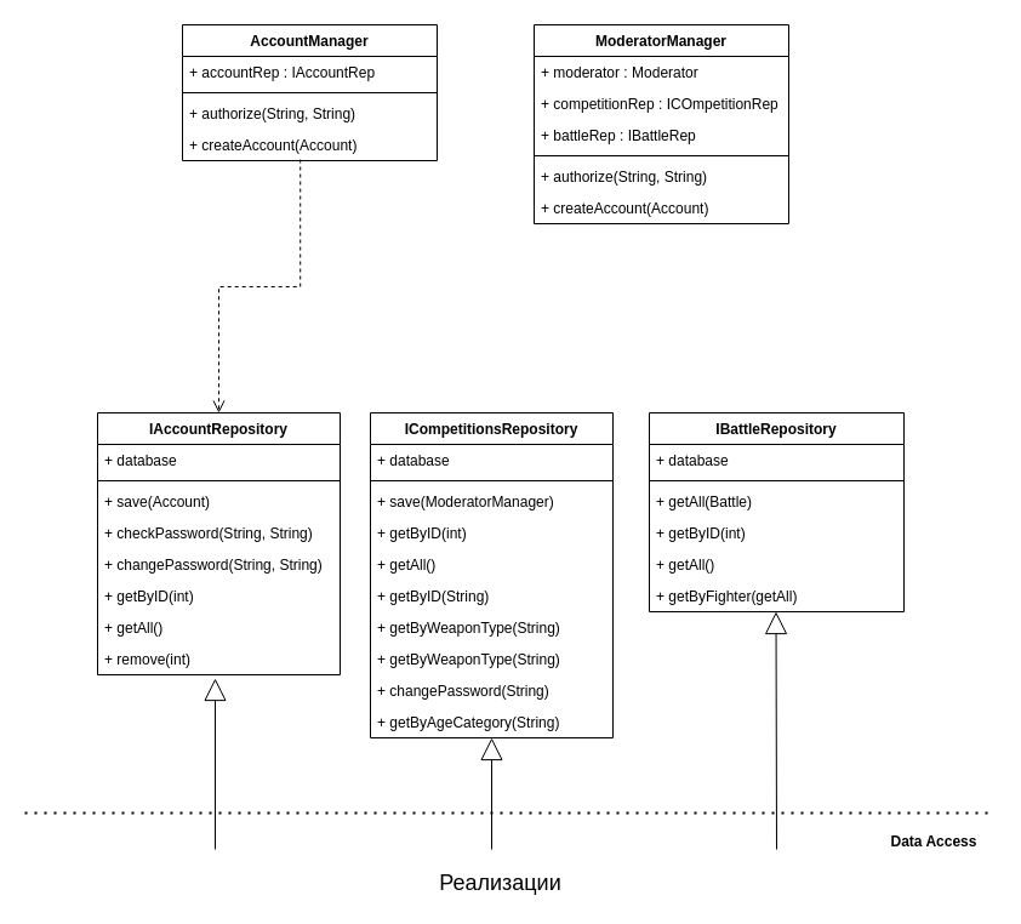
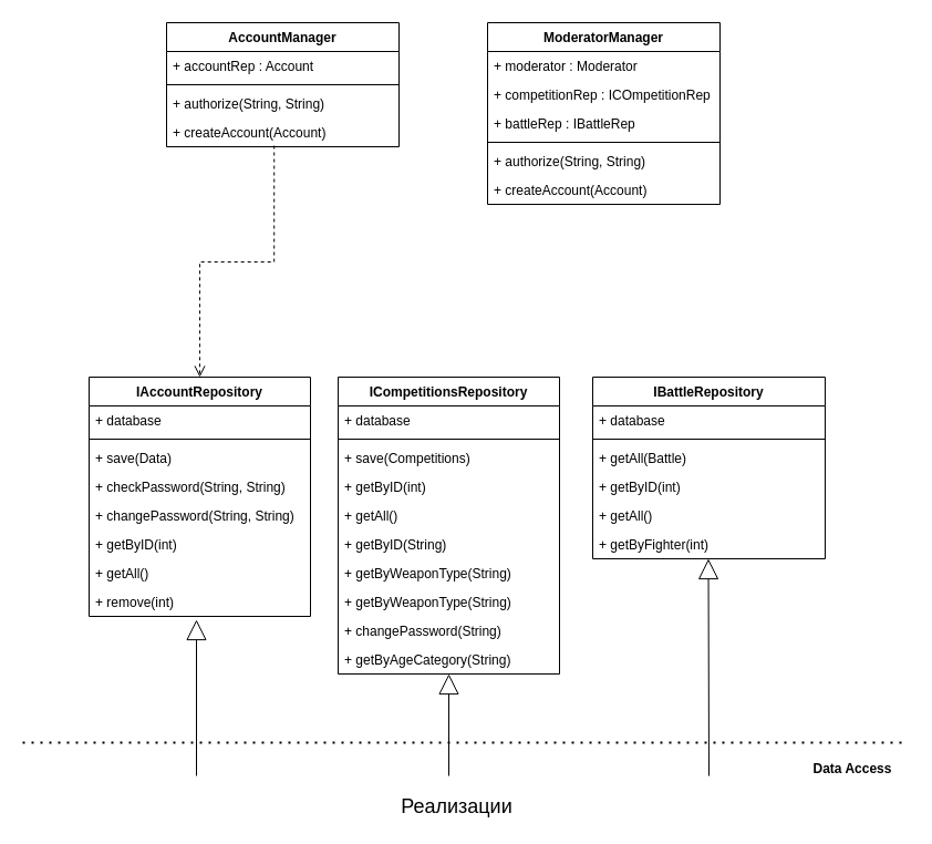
  <mxCell id="0" />
  <mxCell id="1" parent="0" />
  <mxCell id="2" value="" style="endArrow=none;dashed=1;html=1;dashPattern=1 3;strokeWidth=2;rounded=0;" edge="1" parent="1"><mxGeometry width="50" height="50" relative="1" as="geometry"><mxPoint x="20" y="670" as="sourcePoint" /><mxPoint x="820" y="670" as="targetPoint" /></mxGeometry></mxCell>
  <mxCell id="3" value="Data Access" style="text;align=center;fontStyle=1;verticalAlign=middle;spacingLeft=3;spacingRight=3;strokeColor=none;rotatable=0;points=[[0,0.5],[1,0.5]];portConstraint=eastwest;fontSize=12;" vertex="1" parent="1"><mxGeometry x="730" y="680" width="80" height="26" as="geometry" /></mxCell>
  <mxCell id="4" value="Реализации" style="text;strokeColor=none;fillColor=none;align=center;verticalAlign=top;spacingLeft=4;spacingRight=4;overflow=hidden;rotatable=0;points=[[0,0.5],[1,0.5]];portConstraint=eastwest;fontSize=18;" vertex="1" parent="1"><mxGeometry x="320" y="710" width="185" height="30" as="geometry" /></mxCell>
  <mxCell id="5" value="IAccountRepository" style="swimlane;fontStyle=1;align=center;verticalAlign=top;childLayout=stackLayout;horizontal=1;startSize=26;horizontalStack=0;resizeParent=1;resizeParentMax=0;resizeLast=0;collapsible=1;marginBottom=0;" vertex="1" parent="1"><mxGeometry x="80" y="340" width="200" height="216" as="geometry" /></mxCell>
  <mxCell id="6" value="+ database" style="text;strokeColor=none;fillColor=none;align=left;verticalAlign=top;spacingLeft=4;spacingRight=4;overflow=hidden;rotatable=0;points=[[0,0.5],[1,0.5]];portConstraint=eastwest;" vertex="1" parent="5"><mxGeometry y="26" width="200" height="26" as="geometry" /></mxCell>
  <mxCell id="7" value="" style="line;strokeWidth=1;fillColor=none;align=left;verticalAlign=middle;spacingTop=-1;spacingLeft=3;spacingRight=3;rotatable=0;labelPosition=right;points=[];portConstraint=eastwest;" vertex="1" parent="5"><mxGeometry y="52" width="200" height="8" as="geometry" /></mxCell>
- <mxCell id="8" value="+ save(Account)" style="text;strokeColor=none;fillColor=none;align=left;verticalAlign=top;spacingLeft=4;spacingRight=4;overflow=hidden;rotatable=0;points=[[0,0.5],[1,0.5]];portConstraint=eastwest;" vertex="1" parent="5"><mxGeometry y="60" width="200" height="26" as="geometry" /></mxCell>
+ <mxCell id="8" value="+ save(Data)" style="text;strokeColor=none;fillColor=none;align=left;verticalAlign=top;spacingLeft=4;spacingRight=4;overflow=hidden;rotatable=0;points=[[0,0.5],[1,0.5]];portConstraint=eastwest;" vertex="1" parent="5"><mxGeometry y="60" width="200" height="26" as="geometry" /></mxCell>
  <mxCell id="9" value="+ checkPassword(String, String)" style="text;strokeColor=none;fillColor=none;align=left;verticalAlign=top;spacingLeft=4;spacingRight=4;overflow=hidden;rotatable=0;points=[[0,0.5],[1,0.5]];portConstraint=eastwest;" vertex="1" parent="5"><mxGeometry y="86" width="200" height="26" as="geometry" /></mxCell>
  <mxCell id="10" value="+ changePassword(String, String)" style="text;strokeColor=none;fillColor=none;align=left;verticalAlign=top;spacingLeft=4;spacingRight=4;overflow=hidden;rotatable=0;points=[[0,0.5],[1,0.5]];portConstraint=eastwest;" vertex="1" parent="5"><mxGeometry y="112" width="200" height="26" as="geometry" /></mxCell>
  <mxCell id="11" value="+ getByID(int)" style="text;strokeColor=none;fillColor=none;align=left;verticalAlign=top;spacingLeft=4;spacingRight=4;overflow=hidden;rotatable=0;points=[[0,0.5],[1,0.5]];portConstraint=eastwest;" vertex="1" parent="5"><mxGeometry y="138" width="200" height="26" as="geometry" /></mxCell>
  <mxCell id="12" value="+ getAll()" style="text;strokeColor=none;fillColor=none;align=left;verticalAlign=top;spacingLeft=4;spacingRight=4;overflow=hidden;rotatable=0;points=[[0,0.5],[1,0.5]];portConstraint=eastwest;" vertex="1" parent="5"><mxGeometry y="164" width="200" height="26" as="geometry" /></mxCell>
  <mxCell id="13" value="+ remove(int)" style="text;strokeColor=none;fillColor=none;align=left;verticalAlign=top;spacingLeft=4;spacingRight=4;overflow=hidden;rotatable=0;points=[[0,0.5],[1,0.5]];portConstraint=eastwest;" vertex="1" parent="5"><mxGeometry y="190" width="200" height="26" as="geometry" /></mxCell>
  <mxCell id="14" value="ICompetitionsRepository" style="swimlane;fontStyle=1;align=center;verticalAlign=top;childLayout=stackLayout;horizontal=1;startSize=26;horizontalStack=0;resizeParent=1;resizeParentMax=0;resizeLast=0;collapsible=1;marginBottom=0;" vertex="1" parent="1"><mxGeometry x="305" y="340" width="200" height="268" as="geometry" /></mxCell>
  <mxCell id="15" value="+ database" style="text;strokeColor=none;fillColor=none;align=left;verticalAlign=top;spacingLeft=4;spacingRight=4;overflow=hidden;rotatable=0;points=[[0,0.5],[1,0.5]];portConstraint=eastwest;" vertex="1" parent="14"><mxGeometry y="26" width="200" height="26" as="geometry" /></mxCell>
  <mxCell id="16" value="" style="line;strokeWidth=1;fillColor=none;align=left;verticalAlign=middle;spacingTop=-1;spacingLeft=3;spacingRight=3;rotatable=0;labelPosition=right;points=[];portConstraint=eastwest;" vertex="1" parent="14"><mxGeometry y="52" width="200" height="8" as="geometry" /></mxCell>
- <mxCell id="17" value="+ save(ModeratorManager)" style="text;strokeColor=none;fillColor=none;align=left;verticalAlign=top;spacingLeft=4;spacingRight=4;overflow=hidden;rotatable=0;points=[[0,0.5],[1,0.5]];portConstraint=eastwest;" vertex="1" parent="14"><mxGeometry y="60" width="200" height="26" as="geometry" /></mxCell>
+ <mxCell id="17" value="+ save(Competitions)" style="text;strokeColor=none;fillColor=none;align=left;verticalAlign=top;spacingLeft=4;spacingRight=4;overflow=hidden;rotatable=0;points=[[0,0.5],[1,0.5]];portConstraint=eastwest;" vertex="1" parent="14"><mxGeometry y="60" width="200" height="26" as="geometry" /></mxCell>
  <mxCell id="18" value="+ getByID(int)" style="text;strokeColor=none;fillColor=none;align=left;verticalAlign=top;spacingLeft=4;spacingRight=4;overflow=hidden;rotatable=0;points=[[0,0.5],[1,0.5]];portConstraint=eastwest;" vertex="1" parent="14"><mxGeometry y="86" width="200" height="26" as="geometry" /></mxCell>
  <mxCell id="19" value="+ getAll()" style="text;strokeColor=none;fillColor=none;align=left;verticalAlign=top;spacingLeft=4;spacingRight=4;overflow=hidden;rotatable=0;points=[[0,0.5],[1,0.5]];portConstraint=eastwest;" vertex="1" parent="14"><mxGeometry y="112" width="200" height="26" as="geometry" /></mxCell>
  <mxCell id="20" value="+ getByID(String)" style="text;strokeColor=none;fillColor=none;align=left;verticalAlign=top;spacingLeft=4;spacingRight=4;overflow=hidden;rotatable=0;points=[[0,0.5],[1,0.5]];portConstraint=eastwest;" vertex="1" parent="14"><mxGeometry y="138" width="200" height="26" as="geometry" /></mxCell>
  <mxCell id="21" value="+ getByWeaponType(String)" style="text;strokeColor=none;fillColor=none;align=left;verticalAlign=top;spacingLeft=4;spacingRight=4;overflow=hidden;rotatable=0;points=[[0,0.5],[1,0.5]];portConstraint=eastwest;" vertex="1" parent="14"><mxGeometry y="164" width="200" height="26" as="geometry" /></mxCell>
  <mxCell id="22" value="+ getByWeaponType(String)" style="text;strokeColor=none;fillColor=none;align=left;verticalAlign=top;spacingLeft=4;spacingRight=4;overflow=hidden;rotatable=0;points=[[0,0.5],[1,0.5]];portConstraint=eastwest;" vertex="1" parent="14"><mxGeometry y="190" width="200" height="26" as="geometry" /></mxCell>
  <mxCell id="23" value="+ changePassword(String)" style="text;strokeColor=none;fillColor=none;align=left;verticalAlign=top;spacingLeft=4;spacingRight=4;overflow=hidden;rotatable=0;points=[[0,0.5],[1,0.5]];portConstraint=eastwest;" vertex="1" parent="14"><mxGeometry y="216" width="200" height="26" as="geometry" /></mxCell>
  <mxCell id="24" value="+ getByAgeCategory(String)" style="text;strokeColor=none;fillColor=none;align=left;verticalAlign=top;spacingLeft=4;spacingRight=4;overflow=hidden;rotatable=0;points=[[0,0.5],[1,0.5]];portConstraint=eastwest;" vertex="1" parent="14"><mxGeometry y="242" width="200" height="26" as="geometry" /></mxCell>
  <mxCell id="25" value="IBattleRepository" style="swimlane;fontStyle=1;align=center;verticalAlign=top;childLayout=stackLayout;horizontal=1;startSize=26;horizontalStack=0;resizeParent=1;resizeParentMax=0;resizeLast=0;collapsible=1;marginBottom=0;" vertex="1" parent="1"><mxGeometry x="535" y="340" width="210" height="164" as="geometry" /></mxCell>
  <mxCell id="26" value="+ database" style="text;strokeColor=none;fillColor=none;align=left;verticalAlign=top;spacingLeft=4;spacingRight=4;overflow=hidden;rotatable=0;points=[[0,0.5],[1,0.5]];portConstraint=eastwest;" vertex="1" parent="25"><mxGeometry y="26" width="210" height="26" as="geometry" /></mxCell>
  <mxCell id="27" value="" style="line;strokeWidth=1;fillColor=none;align=left;verticalAlign=middle;spacingTop=-1;spacingLeft=3;spacingRight=3;rotatable=0;labelPosition=right;points=[];portConstraint=eastwest;" vertex="1" parent="25"><mxGeometry y="52" width="210" height="8" as="geometry" /></mxCell>
  <mxCell id="28" value="+ getAll(Battle)" style="text;strokeColor=none;fillColor=none;align=left;verticalAlign=top;spacingLeft=4;spacingRight=4;overflow=hidden;rotatable=0;points=[[0,0.5],[1,0.5]];portConstraint=eastwest;" vertex="1" parent="25"><mxGeometry y="60" width="210" height="26" as="geometry" /></mxCell>
  <mxCell id="29" value="+ getByID(int)" style="text;strokeColor=none;fillColor=none;align=left;verticalAlign=top;spacingLeft=4;spacingRight=4;overflow=hidden;rotatable=0;points=[[0,0.5],[1,0.5]];portConstraint=eastwest;" vertex="1" parent="25"><mxGeometry y="86" width="210" height="26" as="geometry" /></mxCell>
  <mxCell id="30" value="+ getAll()" style="text;strokeColor=none;fillColor=none;align=left;verticalAlign=top;spacingLeft=4;spacingRight=4;overflow=hidden;rotatable=0;points=[[0,0.5],[1,0.5]];portConstraint=eastwest;" vertex="1" parent="25"><mxGeometry y="112" width="210" height="26" as="geometry" /></mxCell>
- <mxCell id="31" value="+ getByFighter(getAll)" style="text;strokeColor=none;fillColor=none;align=left;verticalAlign=top;spacingLeft=4;spacingRight=4;overflow=hidden;rotatable=0;points=[[0,0.5],[1,0.5]];portConstraint=eastwest;" vertex="1" parent="25"><mxGeometry y="138" width="210" height="26" as="geometry" /></mxCell>
+ <mxCell id="31" value="+ getByFighter(int)" style="text;strokeColor=none;fillColor=none;align=left;verticalAlign=top;spacingLeft=4;spacingRight=4;overflow=hidden;rotatable=0;points=[[0,0.5],[1,0.5]];portConstraint=eastwest;" vertex="1" parent="25"><mxGeometry y="138" width="210" height="26" as="geometry" /></mxCell>
  <mxCell id="32" value="" style="endArrow=block;endSize=16;endFill=0;html=1;rounded=0;entryX=0.485;entryY=1.115;entryDx=0;entryDy=0;entryPerimeter=0;" edge="1" parent="1" target="13"><mxGeometry width="160" relative="1" as="geometry"><mxPoint x="177" y="700" as="sourcePoint" /><mxPoint x="500" y="520" as="targetPoint" /></mxGeometry></mxCell>
  <mxCell id="33" value="" style="endArrow=block;endSize=16;endFill=0;html=1;rounded=0;" edge="1" parent="1" target="24"><mxGeometry width="160" relative="1" as="geometry"><mxPoint x="405" y="700" as="sourcePoint" /><mxPoint x="405" y="610" as="targetPoint" /></mxGeometry></mxCell>
  <mxCell id="34" value="" style="endArrow=block;endSize=16;endFill=0;html=1;rounded=0;entryX=0.485;entryY=1.115;entryDx=0;entryDy=0;entryPerimeter=0;" edge="1" parent="1"><mxGeometry width="160" relative="1" as="geometry"><mxPoint x="640" y="700" as="sourcePoint" /><mxPoint x="639.5" y="504" as="targetPoint" /></mxGeometry></mxCell>
  <mxCell id="35" value="AccountManager" style="swimlane;fontStyle=1;align=center;verticalAlign=top;childLayout=stackLayout;horizontal=1;startSize=26;horizontalStack=0;resizeParent=1;resizeParentMax=0;resizeLast=0;collapsible=1;marginBottom=0;" vertex="1" parent="1"><mxGeometry x="150" y="20" width="210" height="112" as="geometry" /></mxCell>
- <mxCell id="36" value="+ accountRep : IAccountRep" style="text;strokeColor=none;fillColor=none;align=left;verticalAlign=top;spacingLeft=4;spacingRight=4;overflow=hidden;rotatable=0;points=[[0,0.5],[1,0.5]];portConstraint=eastwest;" vertex="1" parent="35"><mxGeometry y="26" width="210" height="26" as="geometry" /></mxCell>
+ <mxCell id="36" value="+ accountRep : Account" style="text;strokeColor=none;fillColor=none;align=left;verticalAlign=top;spacingLeft=4;spacingRight=4;overflow=hidden;rotatable=0;points=[[0,0.5],[1,0.5]];portConstraint=eastwest;" vertex="1" parent="35"><mxGeometry y="26" width="210" height="26" as="geometry" /></mxCell>
  <mxCell id="37" value="" style="line;strokeWidth=1;fillColor=none;align=left;verticalAlign=middle;spacingTop=-1;spacingLeft=3;spacingRight=3;rotatable=0;labelPosition=right;points=[];portConstraint=eastwest;" vertex="1" parent="35"><mxGeometry y="52" width="210" height="8" as="geometry" /></mxCell>
  <mxCell id="38" value="+ authorize(String, String)" style="text;strokeColor=none;fillColor=none;align=left;verticalAlign=top;spacingLeft=4;spacingRight=4;overflow=hidden;rotatable=0;points=[[0,0.5],[1,0.5]];portConstraint=eastwest;" vertex="1" parent="35"><mxGeometry y="60" width="210" height="26" as="geometry" /></mxCell>
  <mxCell id="39" value="+ createAccount(Account) " style="text;strokeColor=none;fillColor=none;align=left;verticalAlign=top;spacingLeft=4;spacingRight=4;overflow=hidden;rotatable=0;points=[[0,0.5],[1,0.5]];portConstraint=eastwest;" vertex="1" parent="35"><mxGeometry y="86" width="210" height="26" as="geometry" /></mxCell>
  <mxCell id="40" value="" style="html=1;verticalAlign=bottom;endArrow=open;dashed=1;endSize=8;rounded=0;exitX=0.463;exitY=0.962;exitDx=0;exitDy=0;exitPerimeter=0;entryX=0.5;entryY=0;entryDx=0;entryDy=0;edgeStyle=orthogonalEdgeStyle;" edge="1" parent="1" source="39" target="5"><mxGeometry relative="1" as="geometry"><mxPoint x="460" y="310" as="sourcePoint" /><mxPoint x="380" y="310" as="targetPoint" /></mxGeometry></mxCell>
  <mxCell id="41" value="ModeratorManager" style="swimlane;fontStyle=1;align=center;verticalAlign=top;childLayout=stackLayout;horizontal=1;startSize=26;horizontalStack=0;resizeParent=1;resizeParentMax=0;resizeLast=0;collapsible=1;marginBottom=0;" vertex="1" parent="1"><mxGeometry x="440" y="20" width="210" height="164" as="geometry" /></mxCell>
  <mxCell id="42" value="+ moderator : Moderator" style="text;strokeColor=none;fillColor=none;align=left;verticalAlign=top;spacingLeft=4;spacingRight=4;overflow=hidden;rotatable=0;points=[[0,0.5],[1,0.5]];portConstraint=eastwest;" vertex="1" parent="41"><mxGeometry y="26" width="210" height="26" as="geometry" /></mxCell>
  <mxCell id="43" value="+ competitionRep : ICOmpetitionRep" style="text;strokeColor=none;fillColor=none;align=left;verticalAlign=top;spacingLeft=4;spacingRight=4;overflow=hidden;rotatable=0;points=[[0,0.5],[1,0.5]];portConstraint=eastwest;" vertex="1" parent="41"><mxGeometry y="52" width="210" height="26" as="geometry" /></mxCell>
  <mxCell id="44" value="+ battleRep : IBattleRep" style="text;strokeColor=none;fillColor=none;align=left;verticalAlign=top;spacingLeft=4;spacingRight=4;overflow=hidden;rotatable=0;points=[[0,0.5],[1,0.5]];portConstraint=eastwest;" vertex="1" parent="41"><mxGeometry y="78" width="210" height="26" as="geometry" /></mxCell>
  <mxCell id="45" value="" style="line;strokeWidth=1;fillColor=none;align=left;verticalAlign=middle;spacingTop=-1;spacingLeft=3;spacingRight=3;rotatable=0;labelPosition=right;points=[];portConstraint=eastwest;" vertex="1" parent="41"><mxGeometry y="104" width="210" height="8" as="geometry" /></mxCell>
  <mxCell id="46" value="+ authorize(String, String)" style="text;strokeColor=none;fillColor=none;align=left;verticalAlign=top;spacingLeft=4;spacingRight=4;overflow=hidden;rotatable=0;points=[[0,0.5],[1,0.5]];portConstraint=eastwest;" vertex="1" parent="41"><mxGeometry y="112" width="210" height="26" as="geometry" /></mxCell>
  <mxCell id="47" value="+ createAccount(Account) " style="text;strokeColor=none;fillColor=none;align=left;verticalAlign=top;spacingLeft=4;spacingRight=4;overflow=hidden;rotatable=0;points=[[0,0.5],[1,0.5]];portConstraint=eastwest;" vertex="1" parent="41"><mxGeometry y="138" width="210" height="26" as="geometry" /></mxCell>
